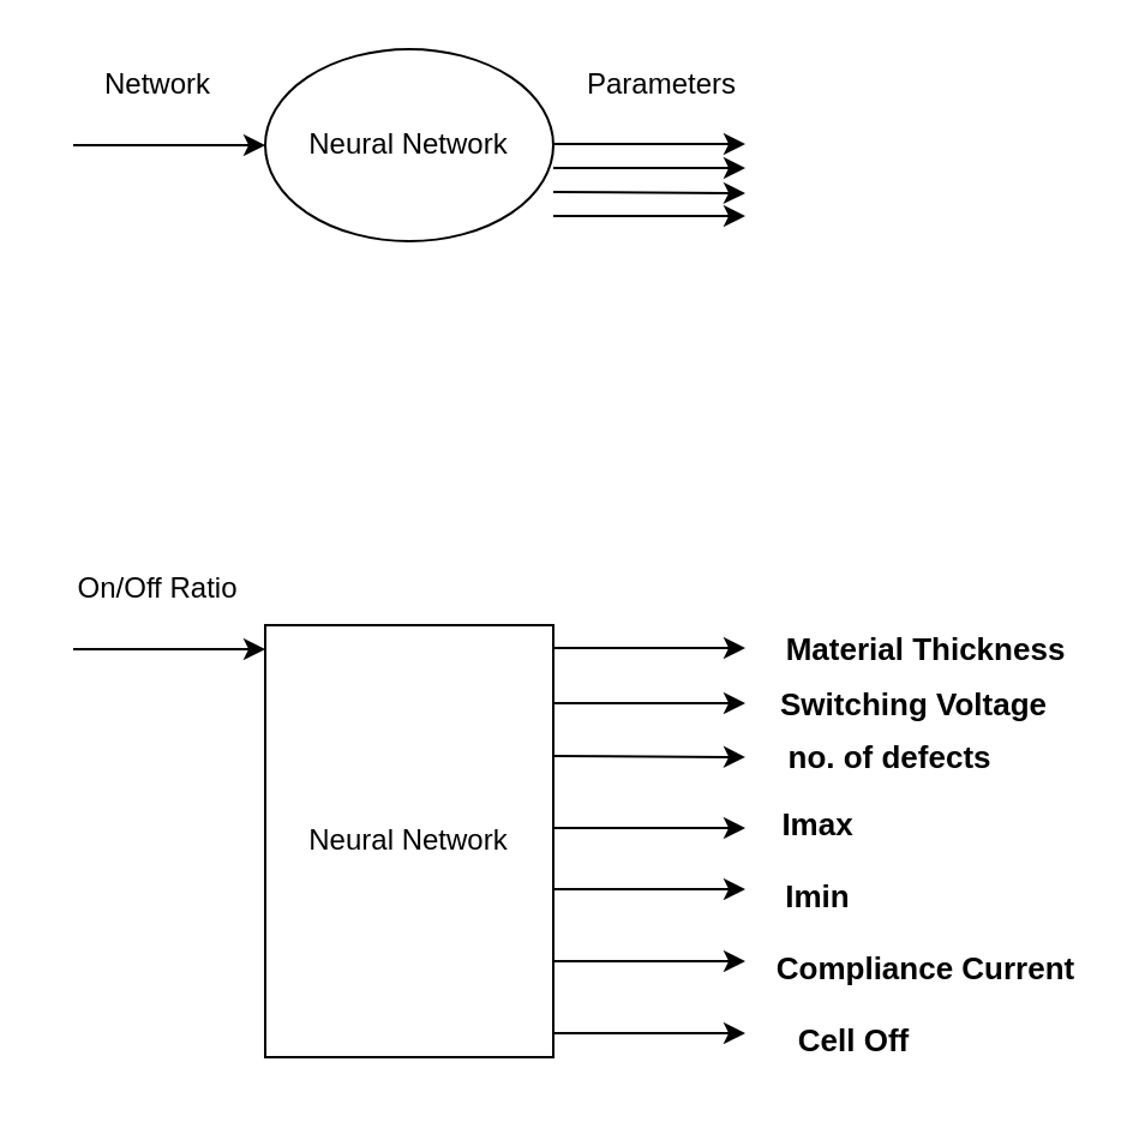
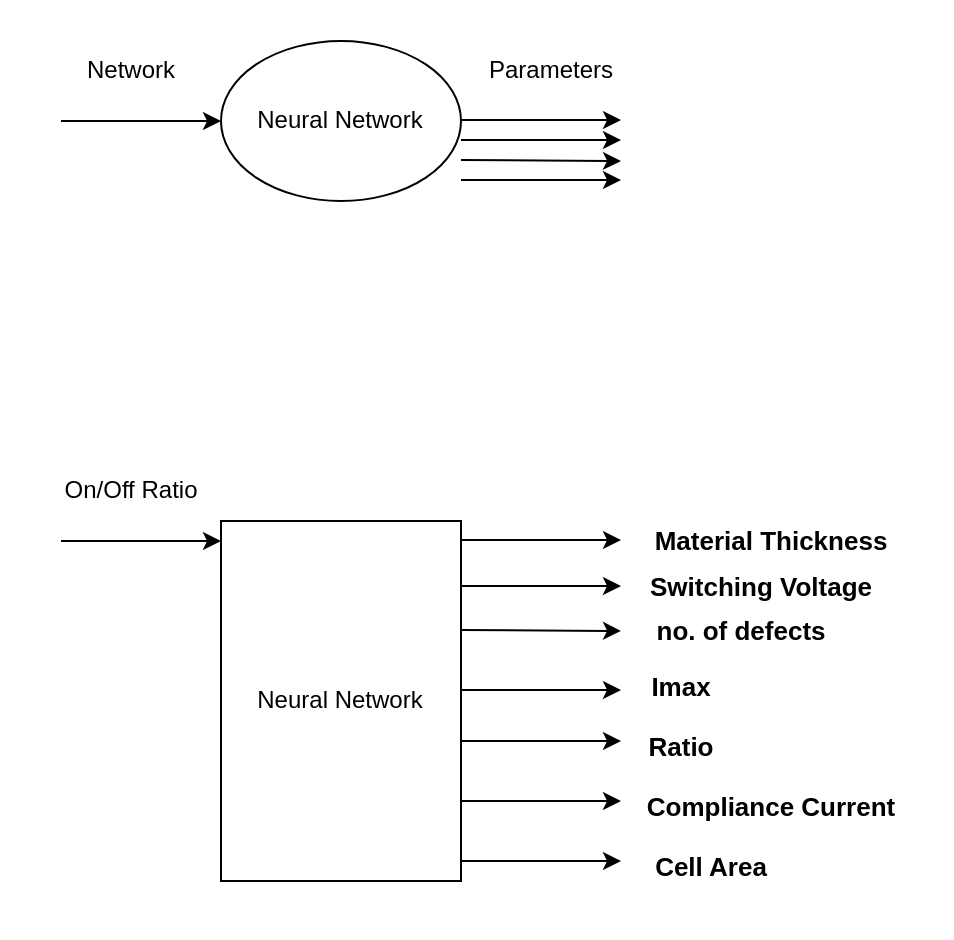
  <mxCell id="0" />
  <mxCell id="1" parent="0" />
  <mxCell id="2" value="" style="endArrow=classic;html=1;rounded=0;" edge="1" parent="1" target="3"><mxGeometry width="50" height="50" relative="1" as="geometry"><mxPoint x="30" y="60" as="sourcePoint" /><mxPoint x="170" y="60" as="targetPoint" /></mxGeometry></mxCell>
  <mxCell id="3" value="Neural Network" style="ellipse;whiteSpace=wrap;html=1;" vertex="1" parent="1"><mxGeometry x="110" y="20" width="120" height="80" as="geometry" /></mxCell>
  <mxCell id="4" value="Network" style="text;html=1;align=center;verticalAlign=middle;resizable=0;points=[];autosize=1;strokeColor=none;fillColor=none;" vertex="1" parent="1"><mxGeometry x="30" y="20" width="70" height="30" as="geometry" /></mxCell>
  <mxCell id="5" value="Parameters" style="text;html=1;align=center;verticalAlign=middle;resizable=0;points=[];autosize=1;strokeColor=none;fillColor=none;" vertex="1" parent="1"><mxGeometry x="230" y="20" width="90" height="30" as="geometry" /></mxCell>
  <mxCell id="6" value="" style="endArrow=classic;html=1;rounded=0;" edge="1" parent="1"><mxGeometry width="50" height="50" relative="1" as="geometry"><mxPoint x="230" y="59.5" as="sourcePoint" /><mxPoint x="310" y="59.5" as="targetPoint" /></mxGeometry></mxCell>
  <mxCell id="7" value="" style="endArrow=classic;html=1;rounded=0;" edge="1" parent="1"><mxGeometry width="50" height="50" relative="1" as="geometry"><mxPoint x="230" y="69.5" as="sourcePoint" /><mxPoint x="310" y="69.5" as="targetPoint" /></mxGeometry></mxCell>
  <mxCell id="8" value="" style="endArrow=classic;html=1;rounded=0;exitX=1;exitY=0.744;exitDx=0;exitDy=0;exitPerimeter=0;" edge="1" parent="1" source="3"><mxGeometry width="50" height="50" relative="1" as="geometry"><mxPoint x="250" y="79.5" as="sourcePoint" /><mxPoint x="310" y="80" as="targetPoint" /></mxGeometry></mxCell>
  <mxCell id="9" value="" style="endArrow=classic;html=1;rounded=0;" edge="1" parent="1"><mxGeometry width="50" height="50" relative="1" as="geometry"><mxPoint x="230" y="89.5" as="sourcePoint" /><mxPoint x="310" y="89.5" as="targetPoint" /></mxGeometry></mxCell>
  <mxCell id="10" value="" style="endArrow=classic;html=1;rounded=0;" edge="1" parent="1"><mxGeometry width="50" height="50" relative="1" as="geometry"><mxPoint x="30" y="270" as="sourcePoint" /><mxPoint x="110" y="270" as="targetPoint" /></mxGeometry></mxCell>
  <mxCell id="11" value="On/Off Ratio" style="text;html=1;align=center;verticalAlign=middle;resizable=0;points=[];autosize=1;strokeColor=none;fillColor=none;" vertex="1" parent="1"><mxGeometry x="20" y="230" width="90" height="30" as="geometry" /></mxCell>
  <mxCell id="12" value="Material Thickness" style="text;html=1;align=center;verticalAlign=middle;resizable=0;points=[];autosize=1;strokeColor=none;fillColor=none;fontStyle=1;fontSize=13;" vertex="1" parent="1"><mxGeometry x="320" y="255" width="130" height="30" as="geometry" /></mxCell>
  <mxCell id="13" value="" style="endArrow=classic;html=1;rounded=0;" edge="1" parent="1"><mxGeometry width="50" height="50" relative="1" as="geometry"><mxPoint x="230" y="269.5" as="sourcePoint" /><mxPoint x="310" y="269.5" as="targetPoint" /></mxGeometry></mxCell>
  <mxCell id="14" value="" style="endArrow=classic;html=1;rounded=0;" edge="1" parent="1"><mxGeometry width="50" height="50" relative="1" as="geometry"><mxPoint x="230" y="292.5" as="sourcePoint" /><mxPoint x="310" y="292.5" as="targetPoint" /></mxGeometry></mxCell>
  <mxCell id="15" value="" style="endArrow=classic;html=1;rounded=0;exitX=1;exitY=0.744;exitDx=0;exitDy=0;exitPerimeter=0;" edge="1" parent="1"><mxGeometry width="50" height="50" relative="1" as="geometry"><mxPoint x="230" y="314.5" as="sourcePoint" /><mxPoint x="310" y="314.98" as="targetPoint" /></mxGeometry></mxCell>
  <mxCell id="16" value="" style="endArrow=classic;html=1;rounded=0;" edge="1" parent="1"><mxGeometry width="50" height="50" relative="1" as="geometry"><mxPoint x="230" y="344.5" as="sourcePoint" /><mxPoint x="310" y="344.5" as="targetPoint" /></mxGeometry></mxCell>
  <mxCell id="17" value="no. of defects" style="text;html=1;align=center;verticalAlign=middle;resizable=0;points=[];autosize=1;strokeColor=none;fillColor=none;fontStyle=1;fontSize=13;" vertex="1" parent="1"><mxGeometry x="320" y="300" width="100" height="30" as="geometry" /></mxCell>
  <mxCell id="18" value="Switching Voltage" style="text;html=1;align=center;verticalAlign=middle;resizable=0;points=[];autosize=1;strokeColor=none;fillColor=none;fontStyle=1;fontSize=13;" vertex="1" parent="1"><mxGeometry x="315" y="278" width="130" height="30" as="geometry" /></mxCell>
  <mxCell id="19" value="" style="endArrow=classic;html=1;rounded=0;" edge="1" parent="1"><mxGeometry width="50" height="50" relative="1" as="geometry"><mxPoint x="230" y="370" as="sourcePoint" /><mxPoint x="310" y="370" as="targetPoint" /></mxGeometry></mxCell>
  <mxCell id="20" value="" style="endArrow=classic;html=1;rounded=0;" edge="1" parent="1"><mxGeometry width="50" height="50" relative="1" as="geometry"><mxPoint x="230" y="400" as="sourcePoint" /><mxPoint x="310" y="400" as="targetPoint" /></mxGeometry></mxCell>
  <mxCell id="21" value="Imax" style="text;html=1;align=center;verticalAlign=middle;resizable=0;points=[];autosize=1;strokeColor=none;fillColor=none;fontStyle=1;fontSize=13;" vertex="1" parent="1"><mxGeometry x="315" y="328" width="50" height="30" as="geometry" /></mxCell>
- <mxCell id="22" value="Imin" style="text;html=1;align=center;verticalAlign=middle;resizable=0;points=[];autosize=1;strokeColor=none;fillColor=none;fontStyle=1;fontSize=13;" vertex="1" parent="1"><mxGeometry x="315" y="358" width="50" height="30" as="geometry" /></mxCell>
+ <mxCell id="22" value="Ratio" style="text;html=1;align=center;verticalAlign=middle;resizable=0;points=[];autosize=1;strokeColor=none;fillColor=none;fontStyle=1;fontSize=13;" vertex="1" parent="1"><mxGeometry x="315" y="358" width="50" height="30" as="geometry" /></mxCell>
  <mxCell id="23" value="Compliance Current" style="text;html=1;align=center;verticalAlign=middle;resizable=0;points=[];autosize=1;strokeColor=none;fillColor=none;fontStyle=1;fontSize=13;" vertex="1" parent="1"><mxGeometry x="315" y="388" width="140" height="30" as="geometry" /></mxCell>
  <mxCell id="24" value="" style="endArrow=classic;html=1;rounded=0;" edge="1" parent="1"><mxGeometry width="50" height="50" relative="1" as="geometry"><mxPoint x="230" y="430" as="sourcePoint" /><mxPoint x="310" y="430" as="targetPoint" /></mxGeometry></mxCell>
- <mxCell id="25" value="Cell Off" style="text;html=1;align=center;verticalAlign=middle;resizable=0;points=[];autosize=1;strokeColor=none;fillColor=none;fontStyle=1;fontSize=13;" vertex="1" parent="1"><mxGeometry x="315" y="418" width="80" height="30" as="geometry" /></mxCell>
+ <mxCell id="25" value="Cell Area" style="text;html=1;align=center;verticalAlign=middle;resizable=0;points=[];autosize=1;strokeColor=none;fillColor=none;fontStyle=1;fontSize=13;" vertex="1" parent="1"><mxGeometry x="315" y="418" width="80" height="30" as="geometry" /></mxCell>
  <mxCell id="26" value="Neural Network" style="rounded=0;whiteSpace=wrap;html=1;" vertex="1" parent="1"><mxGeometry x="110" y="260" width="120" height="180" as="geometry" /></mxCell>
